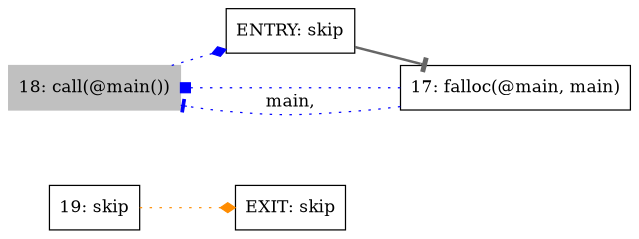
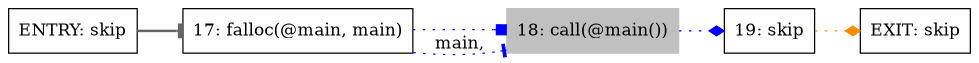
  digraph {
    rankdir=LR
    node [shape=box]
    edge [arrowhead=diamond color=blue style=dotted]
    n1 [label="19: skip"]
    n2 [color=grey label="18: call(@main())" style=filled]
    n3 [label="17: falloc(@main, main)"]
    n4 [label="EXIT: skip"]
    n5 [label="ENTRY: skip"]
    subgraph sub_1 {
      n1
      n2
      n3
      n4
      n5
    }
    n1 -> n4 [color=darkorange]
-   n2 -> n5
+   n2 -> n1
    n3 -> n2 [arrowhead=box]
    n3 -> n2 [arrowhead=tee label="main,"]
    n5 -> n3 [arrowhead=tee color=gray40 style=bold]
  }
